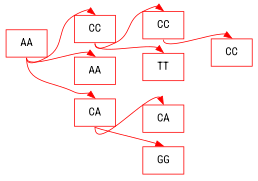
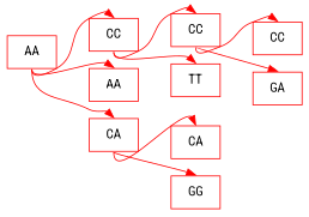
  digraph {
    rankdir=LR
    fontname="Roboto Condensed"
    node [color=red shape=record fontname="Roboto Condensed"]
    edge [color=red headport=n tailport="label:s" fontname="Roboto Condensed"]
    n1 [label="<label> AA"]
    n2 [label="<label> CC"]
    n3 [label="<label> AA"]
    n4 [label="<label> CA"]
    n5 [label="<label> CC"]
    n6 [label="<label> TT"]
    n7 [label="<label> CC"]
+   n8 [label="<label> GA"]
    n9 [label="<label> CA"]
    n10 [label="<label> GG"]
    n1 -> n2
    n1 -> n3
    n1 -> n4
    n2 -> n5
    n2 -> n6
    n4 -> n9
    n4 -> n10
    n5 -> n7
+   n5 -> n8
  }
